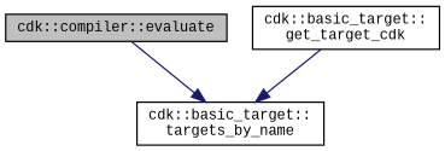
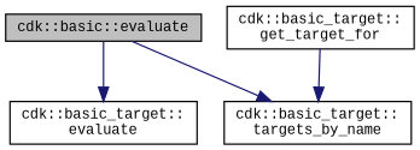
  digraph {
    fontname="Liberation Mono"
    rankdir=TB
    node [color=black fillcolor=white fontname="Liberation Mono" fontsize=10 shape=record style=filled]
    edge [color=midnightblue fontname="Liberation Mono" fontsize=10 labelfontname=Helvetica labelfontsize=10 style=solid]
-   n1 [fillcolor=grey75 fontcolor=black height=0.2 label="cdk::compiler::evaluate" width=0.4]
+   n1 [fillcolor=grey75 fontcolor=black height=0.2 label="cdk::basic::evaluate" width=0.4]
+   n2 [height=0.2 label="cdk::basic_target::\levaluate" width=0.4]
    n3 [height=0.2 label="cdk::basic_target::\ltargets_by_name" width=0.4]
-   n4 [height=0.2 label="cdk::basic_target::\lget_target_cdk" width=0.4]
+   n4 [height=0.2 label="cdk::basic_target::\lget_target_for" width=0.4]
+   n1 -> n2
    n1 -> n3
    n4 -> n3
  }
